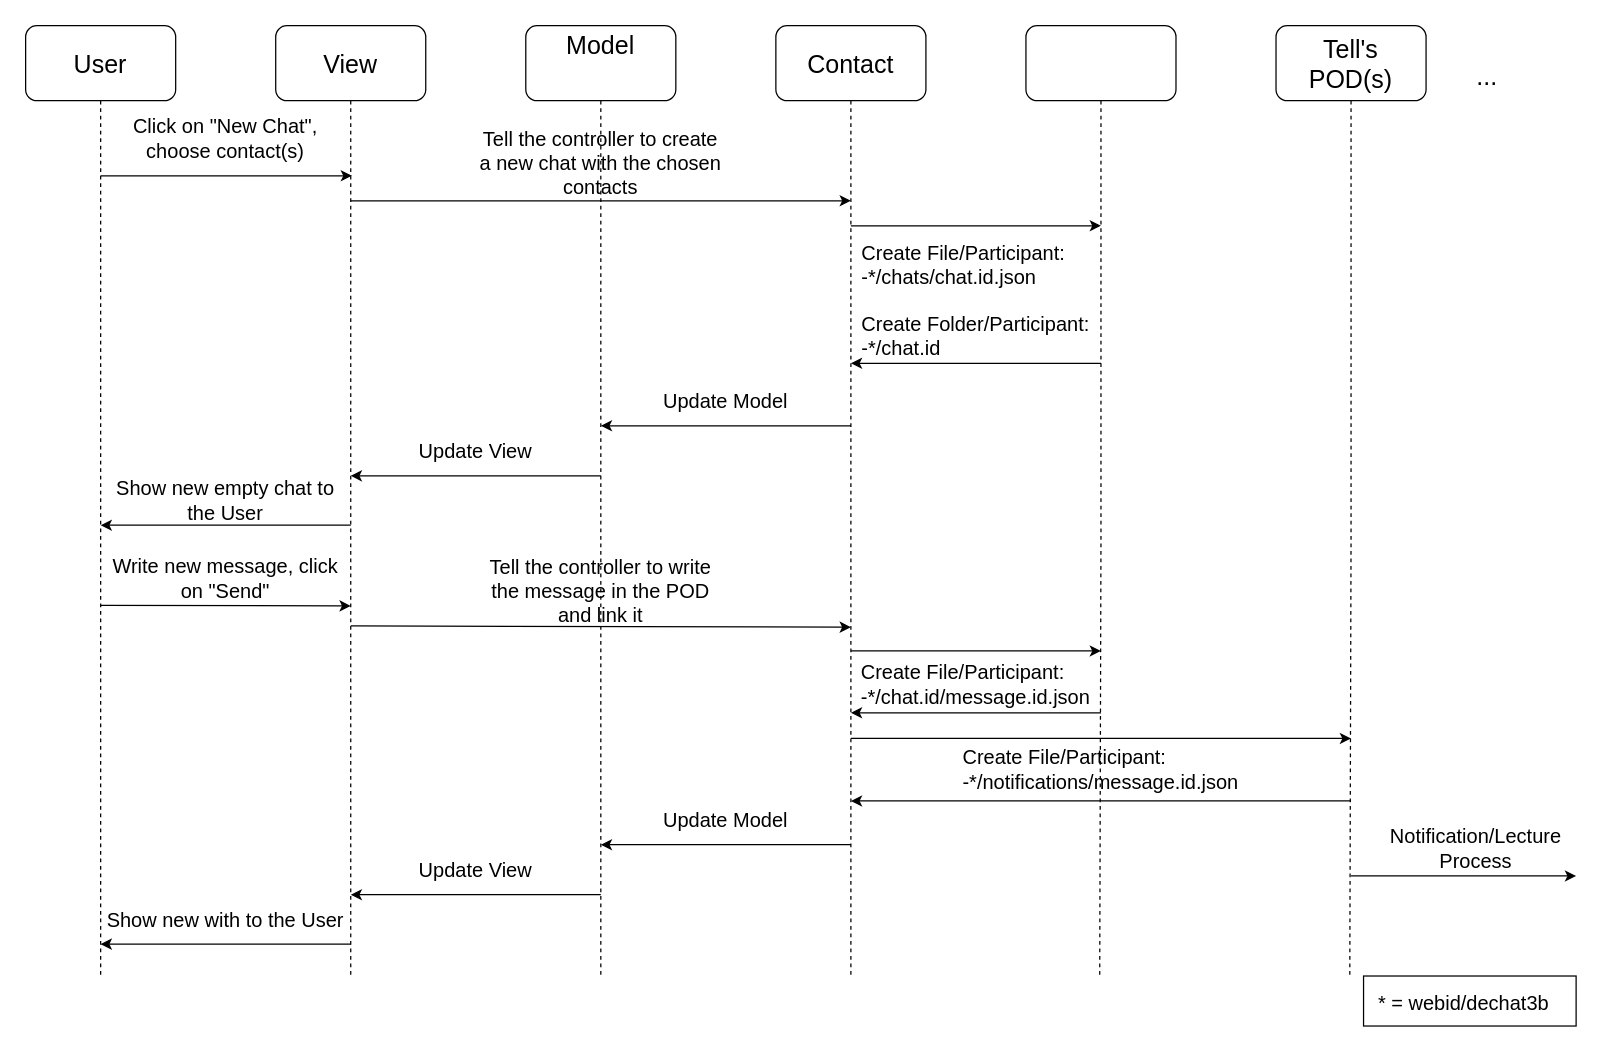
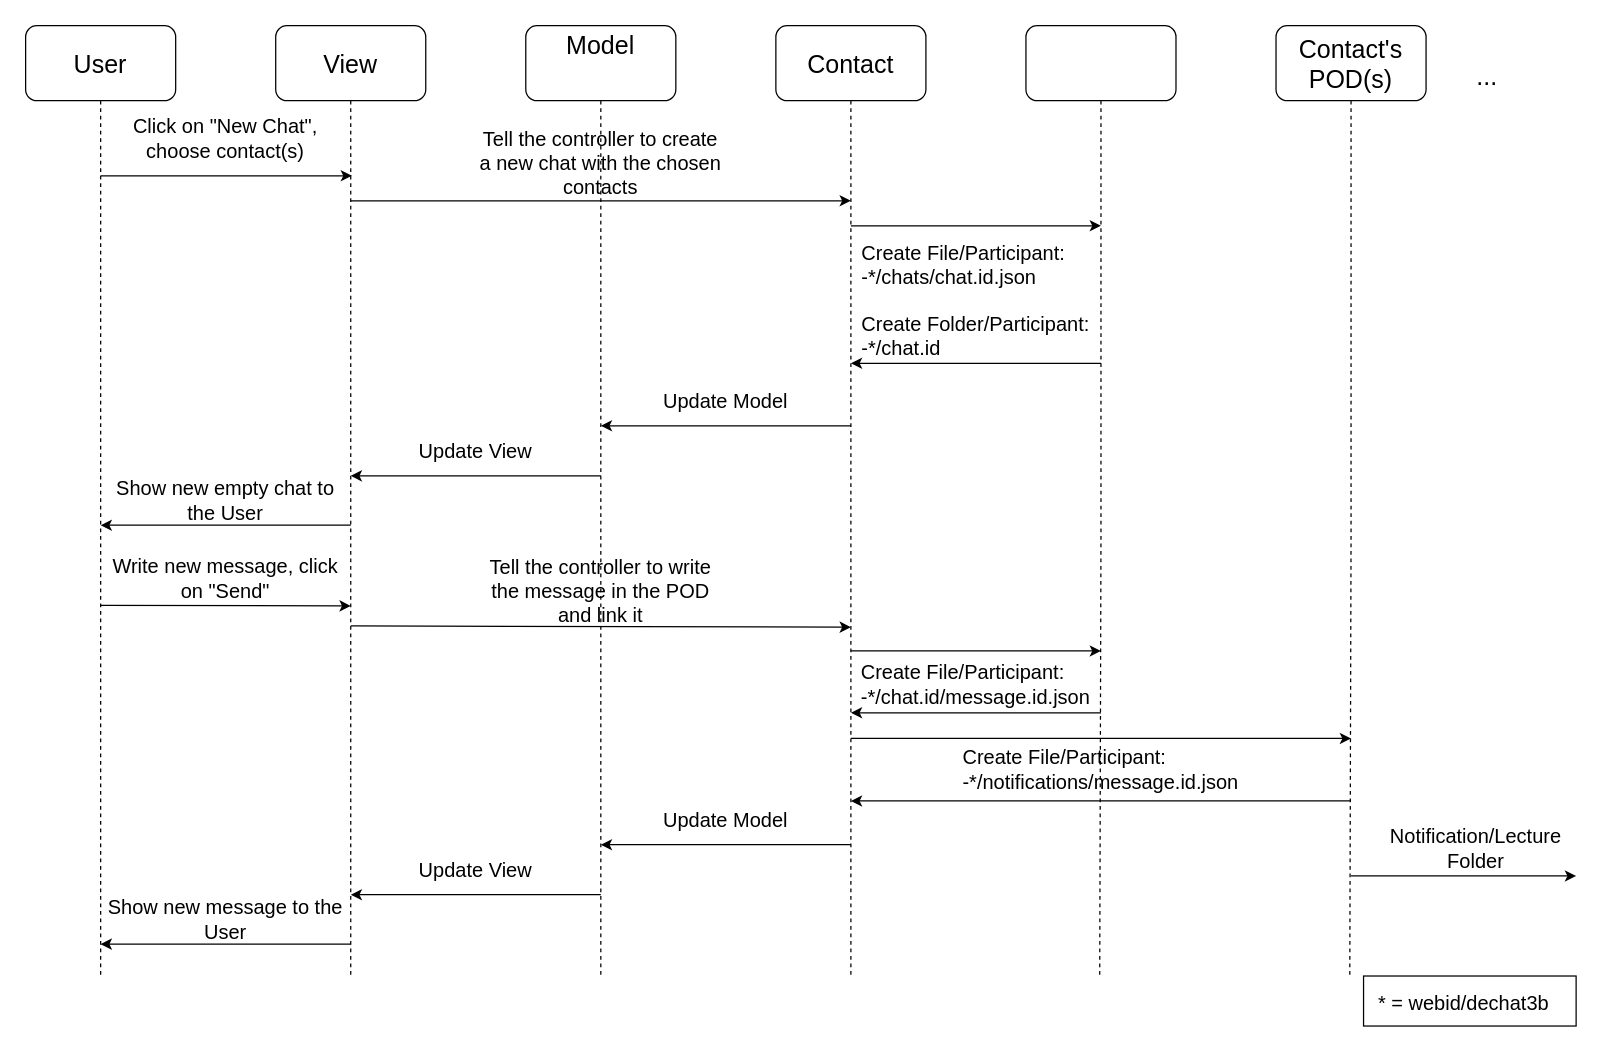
  <mxCell id="0" />
  <mxCell id="1" parent="0" />
  <mxCell id="2" value="" style="rounded=0;whiteSpace=wrap;html=1;" parent="1" vertex="1"><mxGeometry x="1090" y="780" width="170" height="40" as="geometry" /></mxCell>
  <mxCell id="3" style="edgeStyle=orthogonalEdgeStyle;rounded=0;orthogonalLoop=1;jettySize=auto;html=1;dashed=1;startArrow=none;startFill=0;endArrow=none;endFill=0;" parent="1" source="4" edge="1"><mxGeometry relative="1" as="geometry"><mxPoint x="80" y="780" as="targetPoint" /></mxGeometry></mxCell>
  <mxCell id="4" value="" style="rounded=1;whiteSpace=wrap;html=1;" parent="1" vertex="1"><mxGeometry width="120" height="60" as="geometry" x="20" y="20" /></mxCell>
  <mxCell id="5" value="" style="rounded=1;whiteSpace=wrap;html=1;" parent="1" vertex="1"><mxGeometry x="220" width="120" height="60" as="geometry" y="20" /></mxCell>
  <mxCell id="6" value="&lt;font style=&quot;font-size: 20px&quot;&gt;User&lt;/font&gt;" style="text;html=1;strokeColor=none;fillColor=none;align=center;verticalAlign=middle;whiteSpace=wrap;rounded=0;" parent="1" vertex="1"><mxGeometry x="55" y="40" width="50" height="20" as="geometry" /></mxCell>
  <mxCell id="7" value="&lt;font style=&quot;font-size: 20px&quot;&gt;View&lt;/font&gt;" style="text;html=1;strokeColor=none;fillColor=none;align=center;verticalAlign=middle;whiteSpace=wrap;rounded=0;" parent="1" vertex="1"><mxGeometry x="260" y="40" width="40" height="20" as="geometry" /></mxCell>
  <mxCell id="8" value="" style="rounded=1;whiteSpace=wrap;html=1;" parent="1" vertex="1"><mxGeometry x="420" width="120" height="60" as="geometry" y="20" /></mxCell>
  <mxCell id="9" value="" style="rounded=1;whiteSpace=wrap;html=1;" parent="1" vertex="1"><mxGeometry x="620" width="120" height="60" as="geometry" y="20" /></mxCell>
  <mxCell id="10" value="&lt;font style=&quot;font-size: 20px&quot;&gt;Model&lt;/font&gt;" style="text;html=1;strokeColor=none;fillColor=none;align=center;verticalAlign=middle;whiteSpace=wrap;rounded=0;" parent="1" vertex="1"><mxGeometry x="450" y="25" width="60" height="20" as="geometry" /></mxCell>
  <mxCell id="11" value="&lt;font style=&quot;font-size: 20px&quot;&gt;Contact&lt;/font&gt;" style="text;html=1;strokeColor=none;fillColor=none;align=center;verticalAlign=middle;whiteSpace=wrap;rounded=0;" parent="1" vertex="1"><mxGeometry x="635" y="40" width="90" height="20" as="geometry" /></mxCell>
  <mxCell id="12" value="" style="rounded=1;whiteSpace=wrap;html=1;" parent="1" vertex="1"><mxGeometry x="820" width="120" height="60" as="geometry" y="20" /></mxCell>
  <mxCell id="13" style="edgeStyle=orthogonalEdgeStyle;rounded=0;orthogonalLoop=1;jettySize=auto;html=1;dashed=1;startArrow=none;startFill=0;endArrow=none;endFill=0;exitX=0.5;exitY=1;exitDx=0;exitDy=0;" parent="1" source="5" edge="1"><mxGeometry relative="1" as="geometry"><mxPoint x="280" y="780" as="targetPoint" /><mxPoint x="279.5" y="90" as="sourcePoint" /></mxGeometry></mxCell>
  <mxCell id="14" style="edgeStyle=orthogonalEdgeStyle;rounded=0;orthogonalLoop=1;jettySize=auto;html=1;dashed=1;startArrow=none;startFill=0;endArrow=none;endFill=0;exitX=0.5;exitY=1;exitDx=0;exitDy=0;" parent="1" source="8" edge="1"><mxGeometry relative="1" as="geometry"><mxPoint x="480" y="780" as="targetPoint" /><mxPoint x="480" y="90" as="sourcePoint" /></mxGeometry></mxCell>
  <mxCell id="15" style="edgeStyle=orthogonalEdgeStyle;rounded=0;orthogonalLoop=1;jettySize=auto;html=1;dashed=1;startArrow=none;startFill=0;endArrow=none;endFill=0;exitX=0.5;exitY=1;exitDx=0;exitDy=0;" parent="1" source="9" edge="1"><mxGeometry relative="1" as="geometry"><mxPoint x="680" y="780" as="targetPoint" /><mxPoint x="679" y="90" as="sourcePoint" /></mxGeometry></mxCell>
  <mxCell id="16" style="edgeStyle=orthogonalEdgeStyle;rounded=0;orthogonalLoop=1;jettySize=auto;html=1;dashed=1;startArrow=none;startFill=0;endArrow=none;endFill=0;exitX=0.5;exitY=1;exitDx=0;exitDy=0;" parent="1" source="12" edge="1"><mxGeometry relative="1" as="geometry"><mxPoint x="879" y="780" as="targetPoint" /><mxPoint x="879" y="90" as="sourcePoint" /></mxGeometry></mxCell>
  <mxCell id="17" value="" style="endArrow=classic;html=1;" parent="1" edge="1"><mxGeometry width="50" height="50" relative="1" as="geometry"><mxPoint x="680" y="180" as="sourcePoint" /><mxPoint x="880" y="180" as="targetPoint" /></mxGeometry></mxCell>
  <mxCell id="18" value="" style="endArrow=classic;html=1;" parent="1" edge="1"><mxGeometry width="50" height="50" relative="1" as="geometry"><mxPoint x="80" y="140" as="sourcePoint" /><mxPoint x="281" y="140" as="targetPoint" /></mxGeometry></mxCell>
  <mxCell id="19" value="&lt;font style=&quot;font-size: 16px&quot;&gt;Click on &quot;New Chat&quot;, choose contact(s)&lt;/font&gt;" style="text;html=1;strokeColor=none;fillColor=none;align=center;verticalAlign=middle;whiteSpace=wrap;rounded=0;" parent="1" vertex="1"><mxGeometry x="80" y="90" width="200" height="40" as="geometry" /></mxCell>
  <mxCell id="20" value="&lt;div style=&quot;font-size: 16px&quot; align=&quot;left&quot;&gt;&lt;font style=&quot;font-size: 16px&quot;&gt;Create File/Participant:&lt;/font&gt;&lt;/div&gt;&lt;div style=&quot;font-size: 16px&quot; align=&quot;left&quot;&gt;&lt;font style=&quot;font-size: 16px&quot;&gt;-*/chats/chat.id.json&lt;/font&gt;&lt;/div&gt;&lt;div style=&quot;font-size: 16px&quot; align=&quot;left&quot;&gt;&lt;font style=&quot;font-size: 16px&quot;&gt;&lt;br&gt;&lt;/font&gt;&lt;/div&gt;&lt;div style=&quot;font-size: 16px&quot; align=&quot;left&quot;&gt;&lt;font style=&quot;font-size: 16px&quot;&gt;Create Folder/Participant:&lt;br&gt;&lt;/font&gt;&lt;/div&gt;&lt;div style=&quot;font-size: 16px&quot; align=&quot;left&quot;&gt;&lt;font style=&quot;font-size: 16px&quot;&gt;-*/chat.id&lt;/font&gt;&lt;/div&gt;" style="text;html=1;strokeColor=none;fillColor=none;align=center;verticalAlign=middle;whiteSpace=wrap;rounded=0;" parent="1" vertex="1"><mxGeometry x="680" y="190" width="200" height="100" as="geometry" /></mxCell>
  <mxCell id="21" value="" style="endArrow=classic;html=1;" parent="1" edge="1"><mxGeometry width="50" height="50" relative="1" as="geometry"><mxPoint x="880" y="290" as="sourcePoint" /><mxPoint x="680" y="290" as="targetPoint" /></mxGeometry></mxCell>
  <mxCell id="22" value="" style="endArrow=classic;html=1;" parent="1" edge="1"><mxGeometry width="50" height="50" relative="1" as="geometry"><mxPoint x="480" y="380" as="sourcePoint" /><mxPoint x="280" y="380" as="targetPoint" /></mxGeometry></mxCell>
  <mxCell id="23" value="&lt;font style=&quot;font-size: 16px&quot;&gt;Update View&lt;/font&gt;" style="text;html=1;strokeColor=none;fillColor=none;align=center;verticalAlign=middle;whiteSpace=wrap;rounded=0;" parent="1" vertex="1"><mxGeometry x="280" y="350" width="200" height="20" as="geometry" /></mxCell>
  <mxCell id="24" value="" style="endArrow=classic;html=1;" parent="1" edge="1"><mxGeometry width="50" height="50" relative="1" as="geometry"><mxPoint x="280" y="419.5" as="sourcePoint" /><mxPoint x="80" y="419.5" as="targetPoint" /></mxGeometry></mxCell>
  <mxCell id="25" value="&lt;font style=&quot;font-size: 16px&quot;&gt;Show new empty chat to the User&lt;/font&gt;" style="text;html=1;strokeColor=none;fillColor=none;align=center;verticalAlign=middle;whiteSpace=wrap;rounded=0;" parent="1" vertex="1"><mxGeometry x="80" y="380" width="200" height="40" as="geometry" /></mxCell>
  <mxCell id="26" value="&lt;font style=&quot;font-size: 16px&quot;&gt;* = webid/dechat3b&lt;/font&gt;" style="text;html=1;resizable=0;points=[];autosize=1;align=left;verticalAlign=top;spacingTop=-4;" parent="1" vertex="1"><mxGeometry x="1100" y="790" width="150" height="20" as="geometry" /></mxCell>
  <mxCell id="27" value="&lt;font style=&quot;font-size: 16px&quot;&gt;Update Model&lt;/font&gt;" style="text;html=1;strokeColor=none;fillColor=none;align=center;verticalAlign=middle;whiteSpace=wrap;rounded=0;" parent="1" vertex="1"><mxGeometry x="480" y="310" width="200" height="20" as="geometry" /></mxCell>
  <mxCell id="28" value="" style="endArrow=classic;html=1;" parent="1" edge="1"><mxGeometry width="50" height="50" relative="1" as="geometry"><mxPoint x="680" y="340" as="sourcePoint" /><mxPoint x="480" y="340" as="targetPoint" /><Array as="points" /></mxGeometry></mxCell>
  <mxCell id="29" value="" style="endArrow=classic;html=1;" parent="1" edge="1"><mxGeometry width="50" height="50" relative="1" as="geometry"><mxPoint x="80" y="483.5" as="sourcePoint" /><mxPoint x="280" y="484" as="targetPoint" /></mxGeometry></mxCell>
  <mxCell id="30" value="&lt;font style=&quot;font-size: 16px&quot;&gt;Write new message, click on &quot;Send&quot;&lt;/font&gt;" style="text;html=1;strokeColor=none;fillColor=none;align=center;verticalAlign=middle;whiteSpace=wrap;rounded=0;" parent="1" vertex="1"><mxGeometry x="80" y="442" width="200" height="40" as="geometry" /></mxCell>
  <mxCell id="31" value="" style="endArrow=classic;html=1;" parent="1" edge="1"><mxGeometry width="50" height="50" relative="1" as="geometry"><mxPoint x="680" y="520" as="sourcePoint" /><mxPoint x="880" y="520" as="targetPoint" /></mxGeometry></mxCell>
  <mxCell id="32" value="&lt;div style=&quot;font-size: 16px&quot; align=&quot;left&quot;&gt;&lt;font style=&quot;font-size: 16px&quot;&gt;Create File/Participant:&lt;/font&gt;&lt;/div&gt;&lt;div style=&quot;font-size: 16px&quot; align=&quot;left&quot;&gt;&lt;font style=&quot;font-size: 16px&quot;&gt;-*/chat.id/message.id.json&lt;/font&gt;&lt;/div&gt;" style="text;html=1;strokeColor=none;fillColor=none;align=center;verticalAlign=middle;whiteSpace=wrap;rounded=0;" parent="1" vertex="1"><mxGeometry x="680" y="523" width="200" height="47" as="geometry" /></mxCell>
  <mxCell id="33" value="" style="endArrow=classic;html=1;" parent="1" edge="1"><mxGeometry width="50" height="50" relative="1" as="geometry"><mxPoint x="880" y="569.5" as="sourcePoint" /><mxPoint x="680" y="569.5" as="targetPoint" /></mxGeometry></mxCell>
  <mxCell id="34" value="" style="rounded=1;whiteSpace=wrap;html=1;" parent="1" vertex="1"><mxGeometry x="1020" width="120" height="60" as="geometry" y="20" /></mxCell>
- <mxCell id="35" value="&lt;font style=&quot;font-size: 20px&quot;&gt;Tell's POD(s)&lt;/font&gt;" style="text;html=1;strokeColor=none;fillColor=none;align=center;verticalAlign=middle;whiteSpace=wrap;rounded=0;" parent="1" vertex="1"><mxGeometry x="1025" width="110" height="60" as="geometry" y="20" /></mxCell>
+ <mxCell id="35" value="&lt;font style=&quot;font-size: 20px&quot;&gt;Contact's POD(s)&lt;/font&gt;" style="text;html=1;strokeColor=none;fillColor=none;align=center;verticalAlign=middle;whiteSpace=wrap;rounded=0;" parent="1" vertex="1"><mxGeometry x="1025" width="110" height="60" as="geometry" y="20" /></mxCell>
  <mxCell id="36" style="edgeStyle=orthogonalEdgeStyle;rounded=0;orthogonalLoop=1;jettySize=auto;html=1;dashed=1;startArrow=none;startFill=0;endArrow=none;endFill=0;exitX=0.5;exitY=1;exitDx=0;exitDy=0;" parent="1" source="34" edge="1"><mxGeometry relative="1" as="geometry"><mxPoint x="1079" y="780" as="targetPoint" /><mxPoint x="1079" y="90" as="sourcePoint" /></mxGeometry></mxCell>
  <mxCell id="37" value="&lt;font style=&quot;font-size: 20px&quot;&gt;...&lt;/font&gt;" style="text;html=1;strokeColor=none;fillColor=none;align=center;verticalAlign=middle;whiteSpace=wrap;rounded=0;" parent="1" vertex="1"><mxGeometry x="1169" y="50" width="40" height="20" as="geometry" /></mxCell>
  <mxCell id="38" value="&lt;div style=&quot;font-size: 16px&quot; align=&quot;left&quot;&gt;&lt;font style=&quot;font-size: 16px&quot;&gt;Create File/Participant:&lt;/font&gt;&lt;/div&gt;&lt;div style=&quot;font-size: 16px&quot; align=&quot;left&quot;&gt;&lt;font style=&quot;font-size: 16px&quot;&gt;-*/notifications/message.id.json&lt;/font&gt;&lt;/div&gt;" style="text;html=1;strokeColor=none;fillColor=none;align=center;verticalAlign=middle;whiteSpace=wrap;rounded=0;" parent="1" vertex="1"><mxGeometry x="680" y="595" width="400" height="40" as="geometry" /></mxCell>
  <mxCell id="39" value="" style="endArrow=classic;html=1;" parent="1" edge="1"><mxGeometry width="50" height="50" relative="1" as="geometry"><mxPoint x="680" y="590" as="sourcePoint" /><mxPoint x="1080" y="590" as="targetPoint" /></mxGeometry></mxCell>
  <mxCell id="40" value="" style="endArrow=classic;html=1;" parent="1" edge="1"><mxGeometry width="50" height="50" relative="1" as="geometry"><mxPoint x="1080" y="640" as="sourcePoint" /><mxPoint x="680" y="640" as="targetPoint" /></mxGeometry></mxCell>
  <mxCell id="41" value="" style="endArrow=classic;html=1;" parent="1" edge="1"><mxGeometry width="50" height="50" relative="1" as="geometry"><mxPoint x="480" y="715" as="sourcePoint" /><mxPoint x="280" y="715" as="targetPoint" /></mxGeometry></mxCell>
  <mxCell id="42" value="&lt;font style=&quot;font-size: 16px&quot;&gt;Update View&lt;/font&gt;" style="text;html=1;strokeColor=none;fillColor=none;align=center;verticalAlign=middle;whiteSpace=wrap;rounded=0;" parent="1" vertex="1"><mxGeometry x="280" y="685" width="200" height="20" as="geometry" /></mxCell>
- <mxCell id="43" value="&lt;font style=&quot;font-size: 16px&quot;&gt;Show new with to the User&lt;/font&gt;" style="text;html=1;strokeColor=none;fillColor=none;align=center;verticalAlign=middle;whiteSpace=wrap;rounded=0;" parent="1" vertex="1"><mxGeometry x="80" y="715" width="200" height="40" as="geometry" /></mxCell>
+ <mxCell id="43" value="&lt;font style=&quot;font-size: 16px&quot;&gt;Show new message to the User&lt;/font&gt;" style="text;html=1;strokeColor=none;fillColor=none;align=center;verticalAlign=middle;whiteSpace=wrap;rounded=0;" parent="1" vertex="1"><mxGeometry x="80" y="715" width="200" height="40" as="geometry" /></mxCell>
  <mxCell id="44" value="&lt;font style=&quot;font-size: 16px&quot;&gt;Update Model&lt;/font&gt;" style="text;html=1;strokeColor=none;fillColor=none;align=center;verticalAlign=middle;whiteSpace=wrap;rounded=0;" parent="1" vertex="1"><mxGeometry x="480" y="645" width="200" height="20" as="geometry" /></mxCell>
  <mxCell id="45" value="" style="endArrow=classic;html=1;" parent="1" edge="1"><mxGeometry width="50" height="50" relative="1" as="geometry"><mxPoint x="680" y="675" as="sourcePoint" /><mxPoint x="480" y="675" as="targetPoint" /><Array as="points" /></mxGeometry></mxCell>
  <mxCell id="46" value="" style="endArrow=classic;html=1;" parent="1" edge="1"><mxGeometry width="50" height="50" relative="1" as="geometry"><mxPoint x="1080" y="700" as="sourcePoint" /><mxPoint x="1260" y="700" as="targetPoint" /></mxGeometry></mxCell>
- <mxCell id="47" value="&lt;font style=&quot;font-size: 16px&quot;&gt;Notification/Lecture Process&lt;/font&gt;" style="text;html=1;strokeColor=none;fillColor=none;align=center;verticalAlign=middle;whiteSpace=wrap;rounded=0;" parent="1" vertex="1"><mxGeometry x="1100" y="660" width="160" height="35" as="geometry" /></mxCell>
+ <mxCell id="47" value="&lt;font style=&quot;font-size: 16px&quot;&gt;Notification/Lecture Folder&lt;/font&gt;" style="text;html=1;strokeColor=none;fillColor=none;align=center;verticalAlign=middle;whiteSpace=wrap;rounded=0;" parent="1" vertex="1"><mxGeometry x="1100" y="660" width="160" height="35" as="geometry" /></mxCell>
  <mxCell id="48" value="" style="endArrow=classic;html=1;" parent="1" edge="1"><mxGeometry width="50" height="50" relative="1" as="geometry"><mxPoint x="280" y="754.5" as="sourcePoint" /><mxPoint x="80" y="754.5" as="targetPoint" /></mxGeometry></mxCell>
  <mxCell id="49" value="" style="endArrow=classic;html=1;" parent="1" edge="1"><mxGeometry width="50" height="50" relative="1" as="geometry"><mxPoint x="280" y="160" as="sourcePoint" /><mxPoint x="680" y="160" as="targetPoint" /></mxGeometry></mxCell>
  <mxCell id="50" value="&lt;font style=&quot;font-size: 16px&quot;&gt;Tell the controller to create a new chat with the chosen contacts&lt;/font&gt;" style="text;html=1;strokeColor=none;fillColor=none;align=center;verticalAlign=middle;whiteSpace=wrap;rounded=0;" parent="1" vertex="1"><mxGeometry x="380" y="110" width="200" height="40" as="geometry" /></mxCell>
  <mxCell id="51" value="" style="endArrow=classic;html=1;" edge="1" parent="1"><mxGeometry width="50" height="50" relative="1" as="geometry"><mxPoint x="280" y="500" as="sourcePoint" /><mxPoint x="680" y="501" as="targetPoint" /></mxGeometry></mxCell>
  <mxCell id="52" value="&lt;font style=&quot;font-size: 16px&quot;&gt;Tell the controller to write the message in the POD and link it&lt;/font&gt;" style="text;html=1;strokeColor=none;fillColor=none;align=center;verticalAlign=middle;whiteSpace=wrap;rounded=0;" vertex="1" parent="1"><mxGeometry x="380" y="452" width="200" height="40" as="geometry" /></mxCell>
